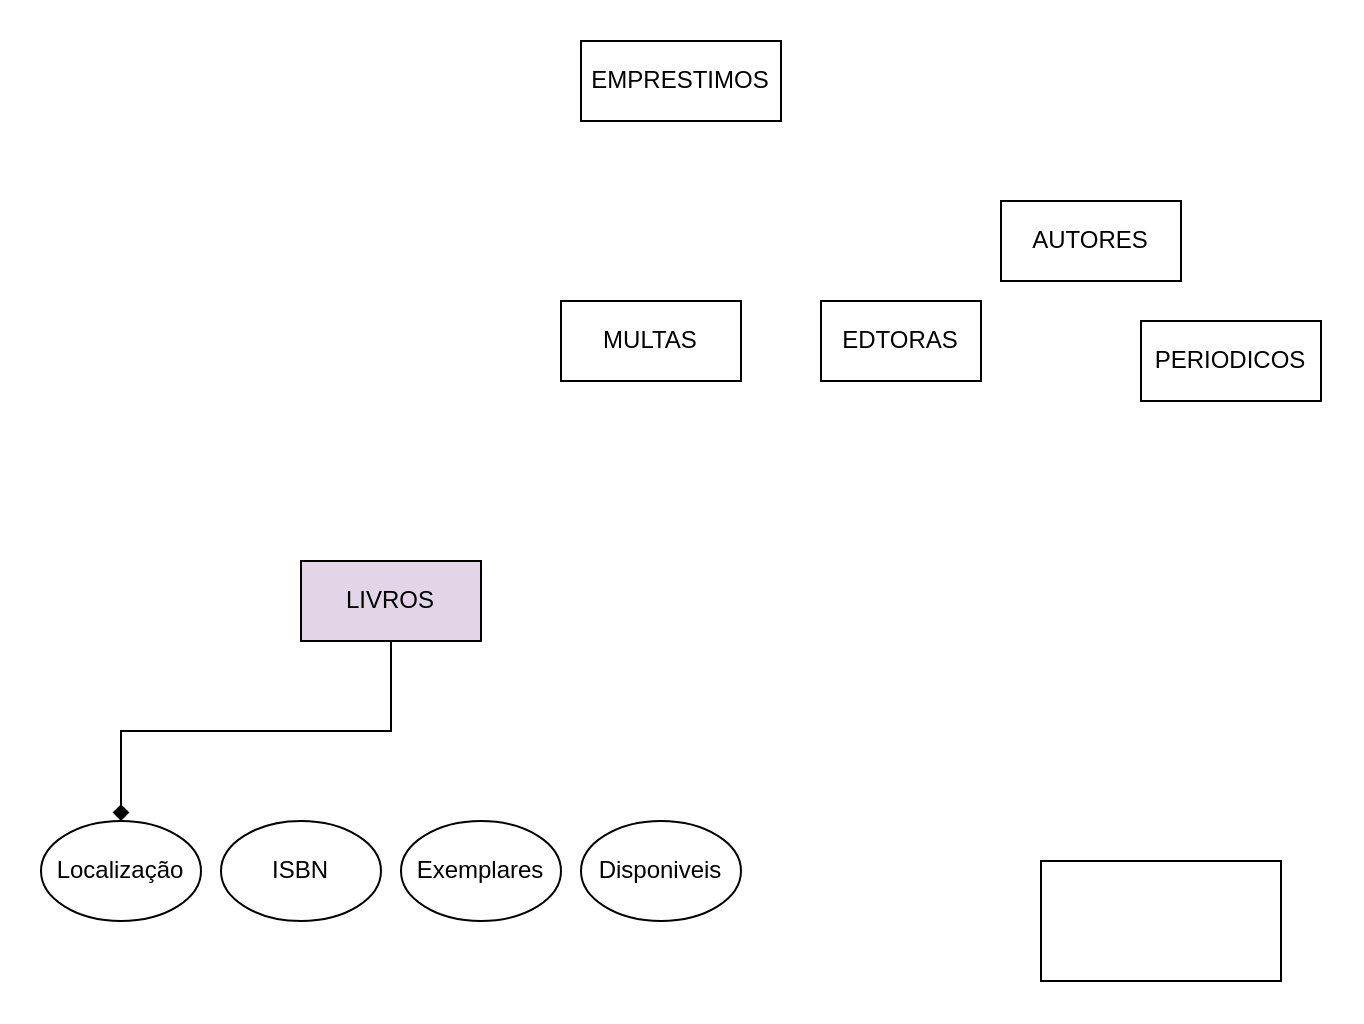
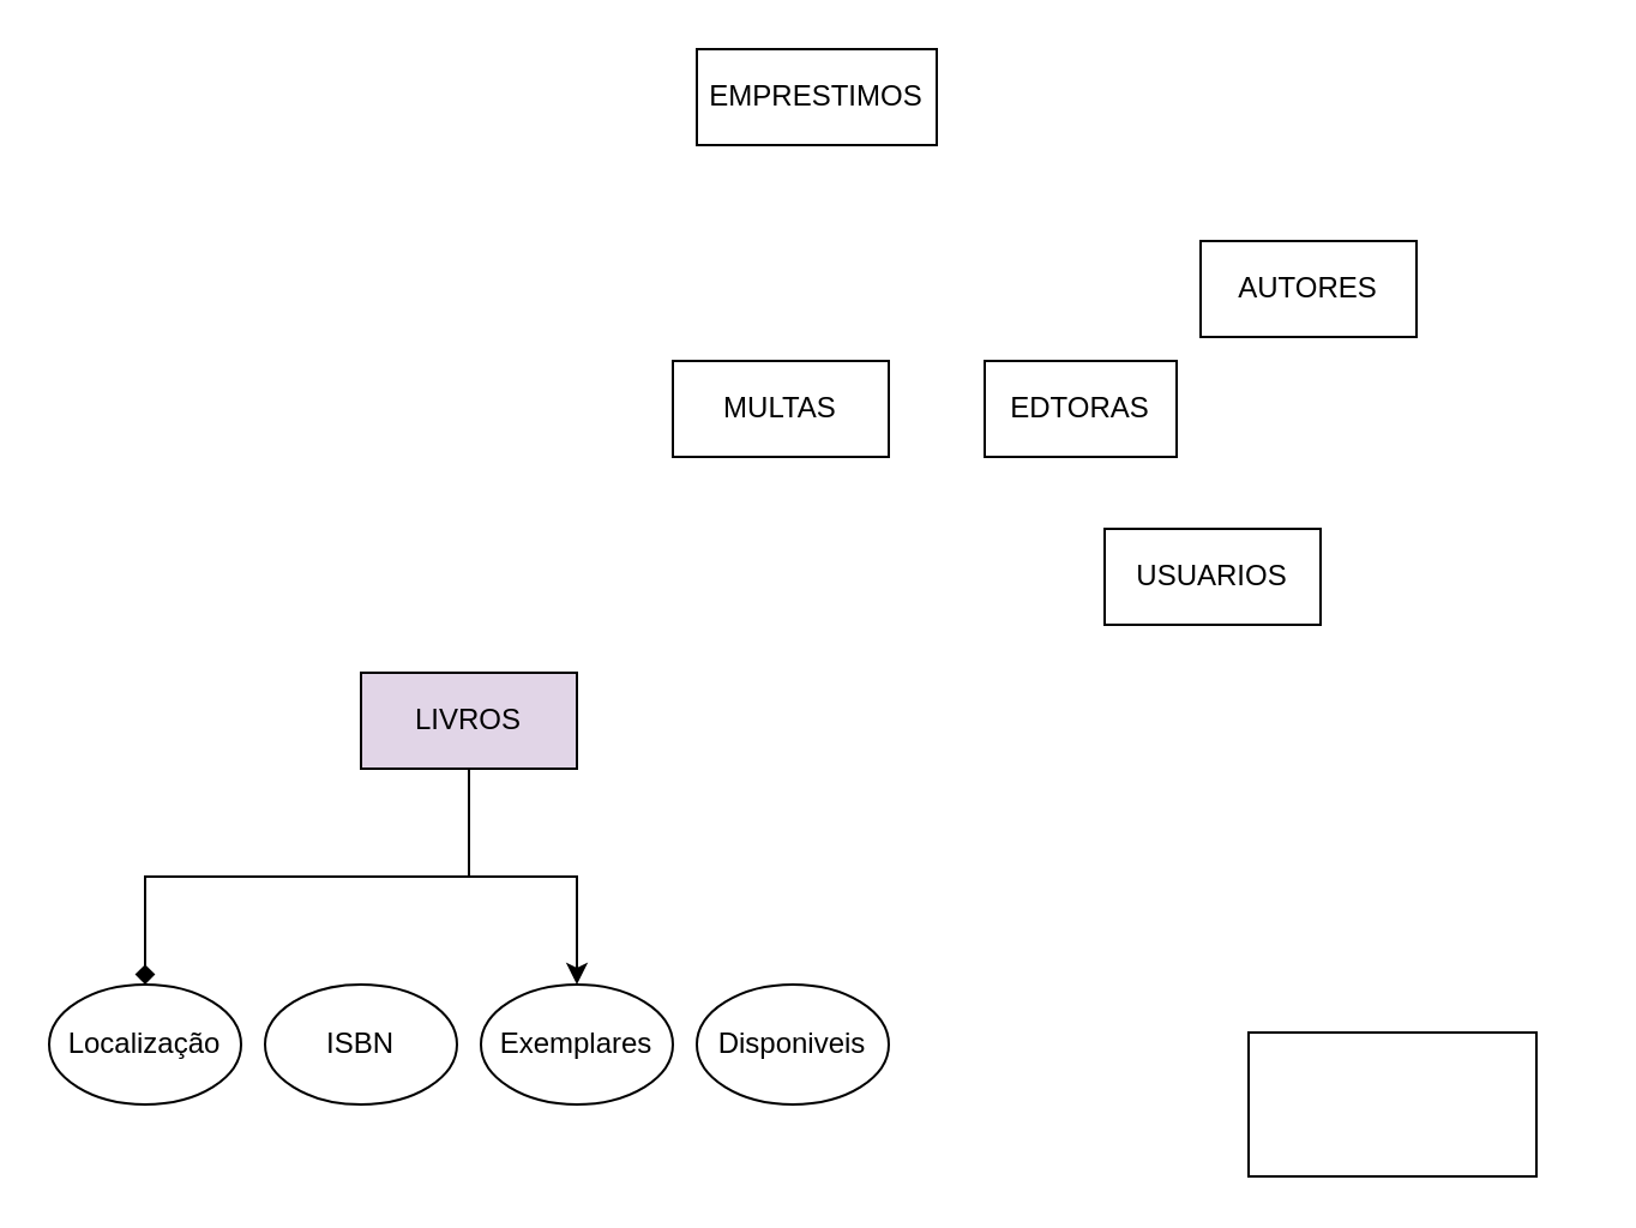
  <mxCell id="0" />
  <mxCell id="1" parent="0" />
  <mxCell id="2" value="Localização" style="ellipse;whiteSpace=wrap;html=1;" vertex="1" parent="1"><mxGeometry y="410" width="80" height="50" as="geometry" x="20" /></mxCell>
  <mxCell id="3" value="ISBN" style="ellipse;whiteSpace=wrap;html=1;" vertex="1" parent="1"><mxGeometry x="110" y="410" width="80" height="50" as="geometry" /></mxCell>
  <mxCell id="4" value="Exemplares" style="ellipse;whiteSpace=wrap;html=1;" vertex="1" parent="1"><mxGeometry x="200" y="410" width="80" height="50" as="geometry" /></mxCell>
  <mxCell id="5" value="EDTORAS" style="rounded=0;whiteSpace=wrap;html=1;" vertex="1" parent="1"><mxGeometry x="410" y="150" width="80" height="40" as="geometry" /></mxCell>
+ <mxCell id="6" value="USUARIOS" style="rounded=0;whiteSpace=wrap;html=1;" vertex="1" parent="1"><mxGeometry x="460" y="220" width="90" height="40" as="geometry" /></mxCell>
  <mxCell id="7" value="MULTAS" style="rounded=0;whiteSpace=wrap;html=1;" vertex="1" parent="1"><mxGeometry x="280" y="150" width="90" height="40" as="geometry" /></mxCell>
  <mxCell id="8" value="EMPRESTIMOS" style="rounded=0;whiteSpace=wrap;html=1;" vertex="1" parent="1"><mxGeometry x="290" y="20" width="100" height="40" as="geometry" /></mxCell>
  <mxCell id="9" style="edgeStyle=orthogonalEdgeStyle;rounded=0;orthogonalLoop=1;jettySize=auto;html=1;exitX=0.5;exitY=1;exitDx=0;exitDy=0;entryX=0.5;entryY=0;entryDx=0;entryDy=0;endArrow=diamond;" edge="1" parent="1" source="11" target="2"><mxGeometry relative="1" as="geometry" /></mxCell>
+ <mxCell id="10" style="edgeStyle=orthogonalEdgeStyle;rounded=0;orthogonalLoop=1;jettySize=auto;html=1;exitX=0.5;exitY=1;exitDx=0;exitDy=0;entryX=0.5;entryY=0;entryDx=0;entryDy=0;" edge="1" parent="1" source="11" target="4"><mxGeometry relative="1" as="geometry" /></mxCell>
  <mxCell id="11" value="LIVROS" style="rounded=0;whiteSpace=wrap;html=1;fillColor=#e1d5e7;" vertex="1" parent="1"><mxGeometry x="150" y="280" width="90" height="40" as="geometry" /></mxCell>
  <mxCell id="12" value="Disponiveis" style="ellipse;whiteSpace=wrap;html=1;" vertex="1" parent="1"><mxGeometry x="290" y="410" width="80" height="50" as="geometry" /></mxCell>
- <mxCell id="13" value="PERIODICOS" style="rounded=0;whiteSpace=wrap;html=1;" vertex="1" parent="1"><mxGeometry x="570" y="160" width="90" height="40" as="geometry" /></mxCell>
  <mxCell id="14" value="" style="rounded=0;whiteSpace=wrap;html=1;" vertex="1" parent="1"><mxGeometry x="520" y="430" width="120" height="60" as="geometry" /></mxCell>
  <mxCell id="15" value="AUTORES" style="rounded=0;whiteSpace=wrap;html=1;" vertex="1" parent="1"><mxGeometry x="500" y="100" width="90" height="40" as="geometry" /></mxCell>
